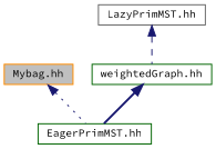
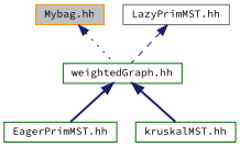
  digraph {
    fontname="Source Code Pro"
    node [color=darkgreen fillcolor=white fontname="Source Code Pro" fontsize=10 shape=record style=filled]
    edge [color=midnightblue dir=back fontname="Source Code Pro" fontsize=10 labelfontname=Helvetica labelfontsize=10 style=bold]
    n1 [color=darkorange fillcolor=grey75 fontcolor=black height=0.2 label="Mybag.hh" width=0.4]
    n2 [height=0.2 label="weightedGraph.hh" width=0.4]
    n3 [height=0.2 label="EagerPrimMST.hh" width=0.4]
+   n4 [height=0.2 label="kruskalMST.hh" width=0.4]
    n5 [color=gray40 height=0.2 label="LazyPrimMST.hh" width=0.4]
-   n1 -> n3 [style=dotted]
+   n1 -> n2 [style=dotted]
    n2 -> n3
+   n2 -> n4
    n5 -> n2 [style=dashed]
  }
